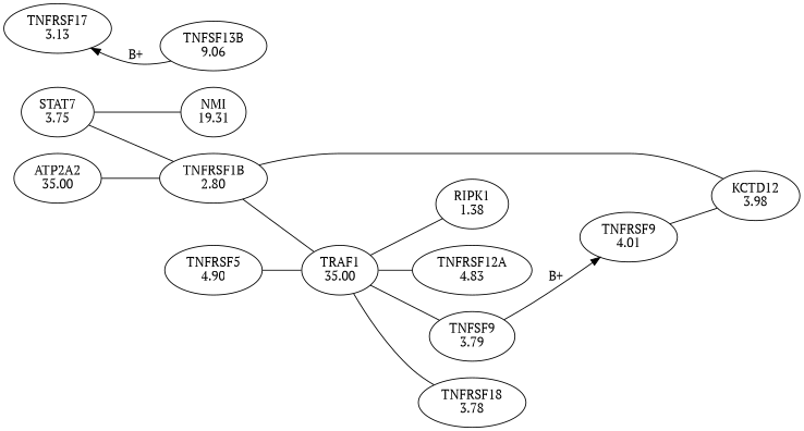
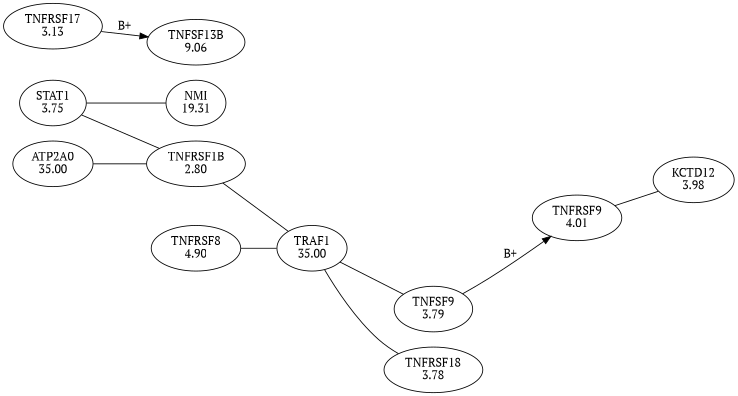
  digraph {
    fontname="PT Serif"
    rankdir=LR
    node [fontname="PT Serif"]
    edge [arrowhead=none fontname="PT Serif"]
-   n1 [label="RIPK1\n1.38"]
    n2 [label="TRAF1\n35.00"]
-   n3 [label="TNFRSF12A\n4.83"]
    n4 [label="TNFSF9\n3.79"]
    n5 [label="TNFRSF18\n3.78"]
    n6 [label="TNFRSF9\n4.01"]
-   n7 [label="TNFRSF5\n4.90"]
+   n7 [label="TNFRSF8\n4.90"]
    n8 [label="KCTD12\n3.98"]
    n9 [label="TNFRSF17\n3.13"]
    n10 [label="TNFSF13B\n9.06"]
    n11 [label="TNFRSF1B\n2.80"]
-   n12 [label="ATP2A2\n35.00"]
-   n13 [label="STAT7\n3.75"]
+   n12 [label="ATP2A0\n35.00"]
+   n13 [label="STAT1\n3.75"]
    n14 [label="NMI\n19.31"]
-   n2 -> n1
-   n2 -> n3
    n2 -> n4
    n2 -> n5
    n4 -> n6 [label="B+" arrowhead=""]
    n6 -> n8
    n7 -> n2
-   n10 -> n9 [label="B+" arrowhead=""]
+   n9 -> n10 [label="B+" arrowhead=""]
    n11 -> n2
-   n11 -> n8
    n12 -> n11
    n13 -> n11
    n13 -> n14
  }
